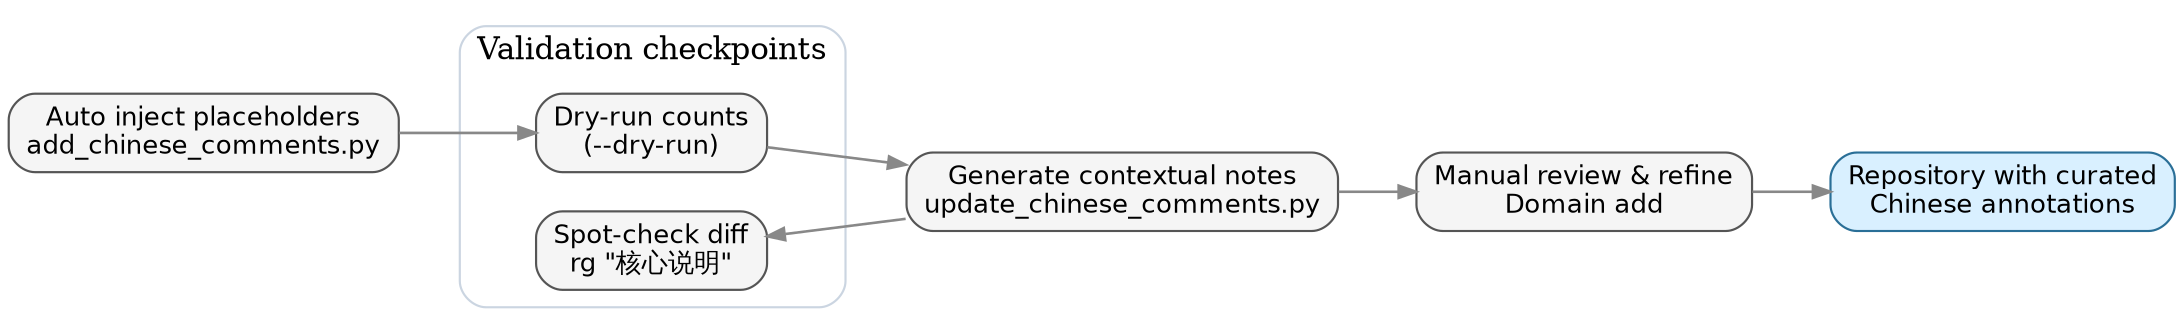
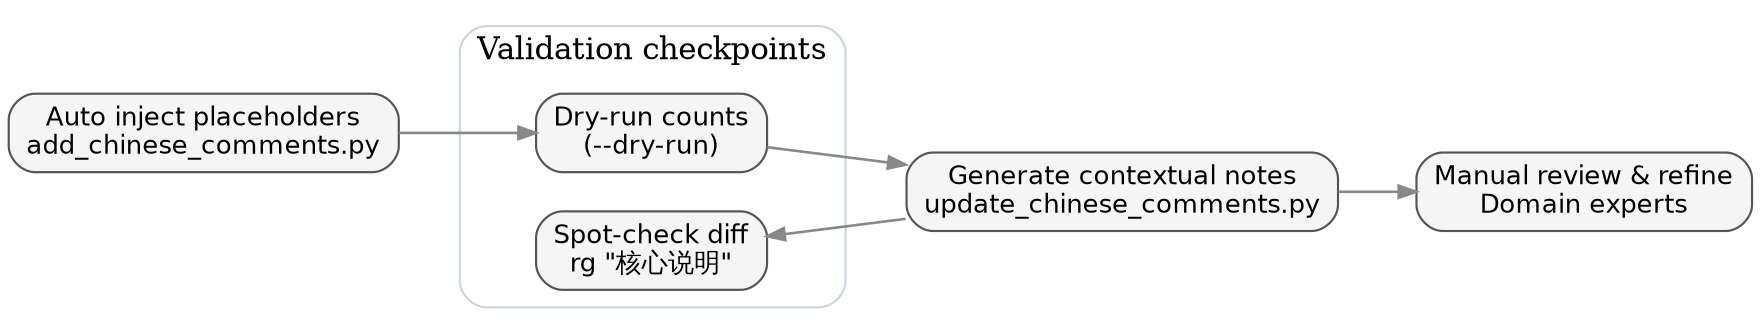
  digraph {
    bgcolor=white
    rankdir=LR
    node [color="#555555" fillcolor="#f5f5f5" fontname=Helvetica fontsize=12 shape=rectangle style="rounded,filled"]
    edge [arrowsize=0.8 color="#888888" penwidth=1.2]
    n1 [label="Dry-run counts\n(--dry-run)"]
    n2 [label="Spot-check diff\nrg \"核心说明\""]
    n3 [label="Generate contextual notes\nupdate_chinese_comments.py"]
    n4 [label="Auto inject placeholders\nadd_chinese_comments.py"]
-   n5 [label="Manual review & refine\nDomain add"]
-   n6 [color="#2a6f97" fillcolor="#d9f0ff" label="Repository with curated\nChinese annotations"]
+   n5 [label="Manual review & refine\nDomain experts"]
    subgraph cluster_1 {
      color="#cbd5e1"
      label="Validation checkpoints"
      style=rounded
      n1
      n2
    }
    n1 -> n3
    n3 -> n2
    n3 -> n5
    n4 -> n1
-   n5 -> n6
  }
